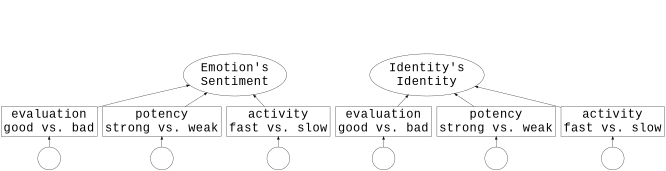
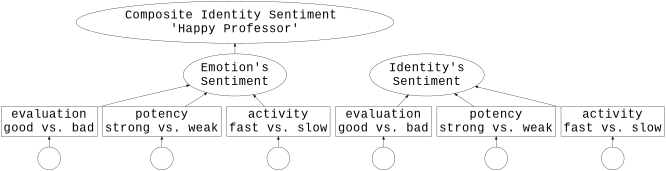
  digraph {
    fontname="Liberation Mono"
    pencolor=black
    rankdir=BT
    node [fontname="Liberation Mono" fontsize=42 shape=box]
    edge [fontname="Liberation Mono"]
-   n1 [height=0.5 label="Identity's\nIdentity" shape=ellipse width=0.5]
+   n1 [height=0.5 label="Identity's\nSentiment" shape=ellipse width=0.5]
    n2 [height=0.5 label="Emotion's\nSentiment" shape=ellipse width=0.5]
    n3 [height=0.5 label="evaluation\ngood vs. bad" width=0.5]
    n4 [height=0.5 label="potency\nstrong vs. weak" width=0.5]
    n5 [height=0.5 label="activity\nfast vs. slow" width=0.5]
    n6 [height=0.5 label="evaluation\ngood vs. bad" width=0.5]
    n7 [height=0.5 label="potency\nstrong vs. weak" width=0.5]
    n8 [height=0.5 label="activity\nfast vs. slow" width=0.5]
    n9 [height=0.5 label=" " shape=circle width=0.5]
    n10 [height=0.5 label=" " shape=circle width=0.5]
    n11 [height=0.5 label=" " shape=circle width=0.5]
    n12 [height=0.5 label=" " shape=circle width=0.5]
    n13 [height=0.5 label=" " shape=circle width=0.5]
    n14 [height=0.5 label=" " shape=circle width=0.5]
+   n15 [height=0.5 label="Composite Identity Sentiment \n'Happy Professor'" shape=ellipse width=0.5]
    subgraph sub_1 {
      rank=same
      n1
      n2
    }
    subgraph sub_2 {
      rank=same
      n3
      n4
      n5
      n6
      n7
      n8
    }
    subgraph sub_3 {
      rank=same
      n9
      n10
      n11
      n12
      n13
      n14
    }
    n2 -> n1 [minlen=10 style=invis]
+   n2 -> n15
    n3 -> n1
    n4 -> n1
    n5 -> n1
    n6 -> n2
    n7 -> n2
    n8 -> n2
    n9 -> n3
    n10 -> n4
    n11 -> n5
    n12 -> n6
    n13 -> n7
    n14 -> n8
  }
